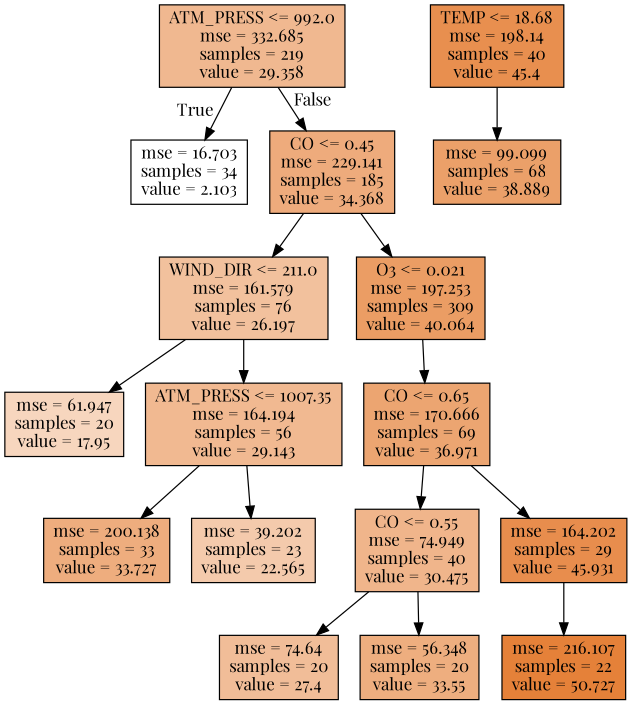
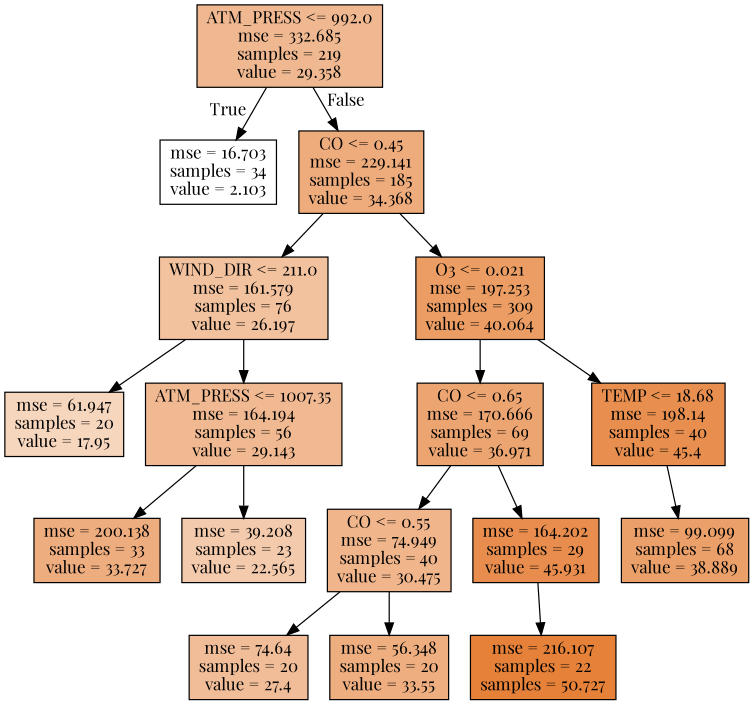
  digraph {
    fontname="Playfair Display"
    node [color=black fontname="Playfair Display" shape=box style=filled]
    edge [fontname="Playfair Display"]
    n1 [fillcolor="#f0b890" label="ATM_PRESS <= 992.0\nmse = 332.685\nsamples = 219\nvalue = 29.358"]
    n2 [fillcolor="#ffffff" label="mse = 16.703\nsamples = 34\nvalue = 2.103"]
    n3 [fillcolor="#eeab7c" label="CO <= 0.45\nmse = 229.141\nsamples = 185\nvalue = 34.368"]
    n4 [fillcolor="#f2c19d" label="WIND_DIR <= 211.0\nmse = 161.579\nsamples = 76\nvalue = 26.197"]
    n5 [fillcolor="#eb9d64" label="O3 <= 0.021\nmse = 197.253\nsamples = 309\nvalue = 40.064"]
    n6 [fillcolor="#f7d6be" label="mse = 61.947\nsamples = 20\nvalue = 17.95"]
    n7 [fillcolor="#f1b991" label="ATM_PRESS <= 1007.35\nmse = 164.194\nsamples = 56\nvalue = 29.143"]
    n8 [fillcolor="#eca571" label="CO <= 0.65\nmse = 170.666\nsamples = 69\nvalue = 36.971"]
    n9 [fillcolor="#e88f4f" label="TEMP <= 18.68\nmse = 198.14\nsamples = 40\nvalue = 45.4"]
    n10 [fillcolor="#eead7e" label="mse = 200.138\nsamples = 33\nvalue = 33.727"]
-   n11 [fillcolor="#f4caac" label="mse = 39.202\nsamples = 23\nvalue = 22.565"]
+   n11 [fillcolor="#f4caac" label="mse = 39.208\nsamples = 23\nvalue = 22.565"]
    n12 [fillcolor="#f0b58b" label="CO <= 0.55\nmse = 74.949\nsamples = 40\nvalue = 30.475"]
    n13 [fillcolor="#e88d4d" label="mse = 164.202\nsamples = 29\nvalue = 45.931"]
    n14 [fillcolor="#eba069" label="mse = 99.099\nsamples = 68\nvalue = 38.889"]
    n15 [fillcolor="#f1bd98" label="mse = 74.64\nsamples = 20\nvalue = 27.4"]
    n16 [fillcolor="#eeae7f" label="mse = 56.348\nsamples = 20\nvalue = 33.55"]
-   n17 [fillcolor="#e58139" label="mse = 216.107\nsamples = 22\nvalue = 50.727"]
+   n17 [fillcolor="#e58139" label="mse = 216.107\nsamples = 22\nsamples = 50.727"]
    n1 -> n2 [headlabel=True labelangle=45 labeldistance=2.5]
    n1 -> n3 [headlabel=False labelangle=-45 labeldistance=2.5]
    n3 -> n4
    n3 -> n5
    n4 -> n6
    n4 -> n7
    n5 -> n8
+   n5 -> n9
    n7 -> n10
    n7 -> n11
    n8 -> n12
    n8 -> n13
    n9 -> n14
    n12 -> n15
    n12 -> n16
    n13 -> n17
  }
